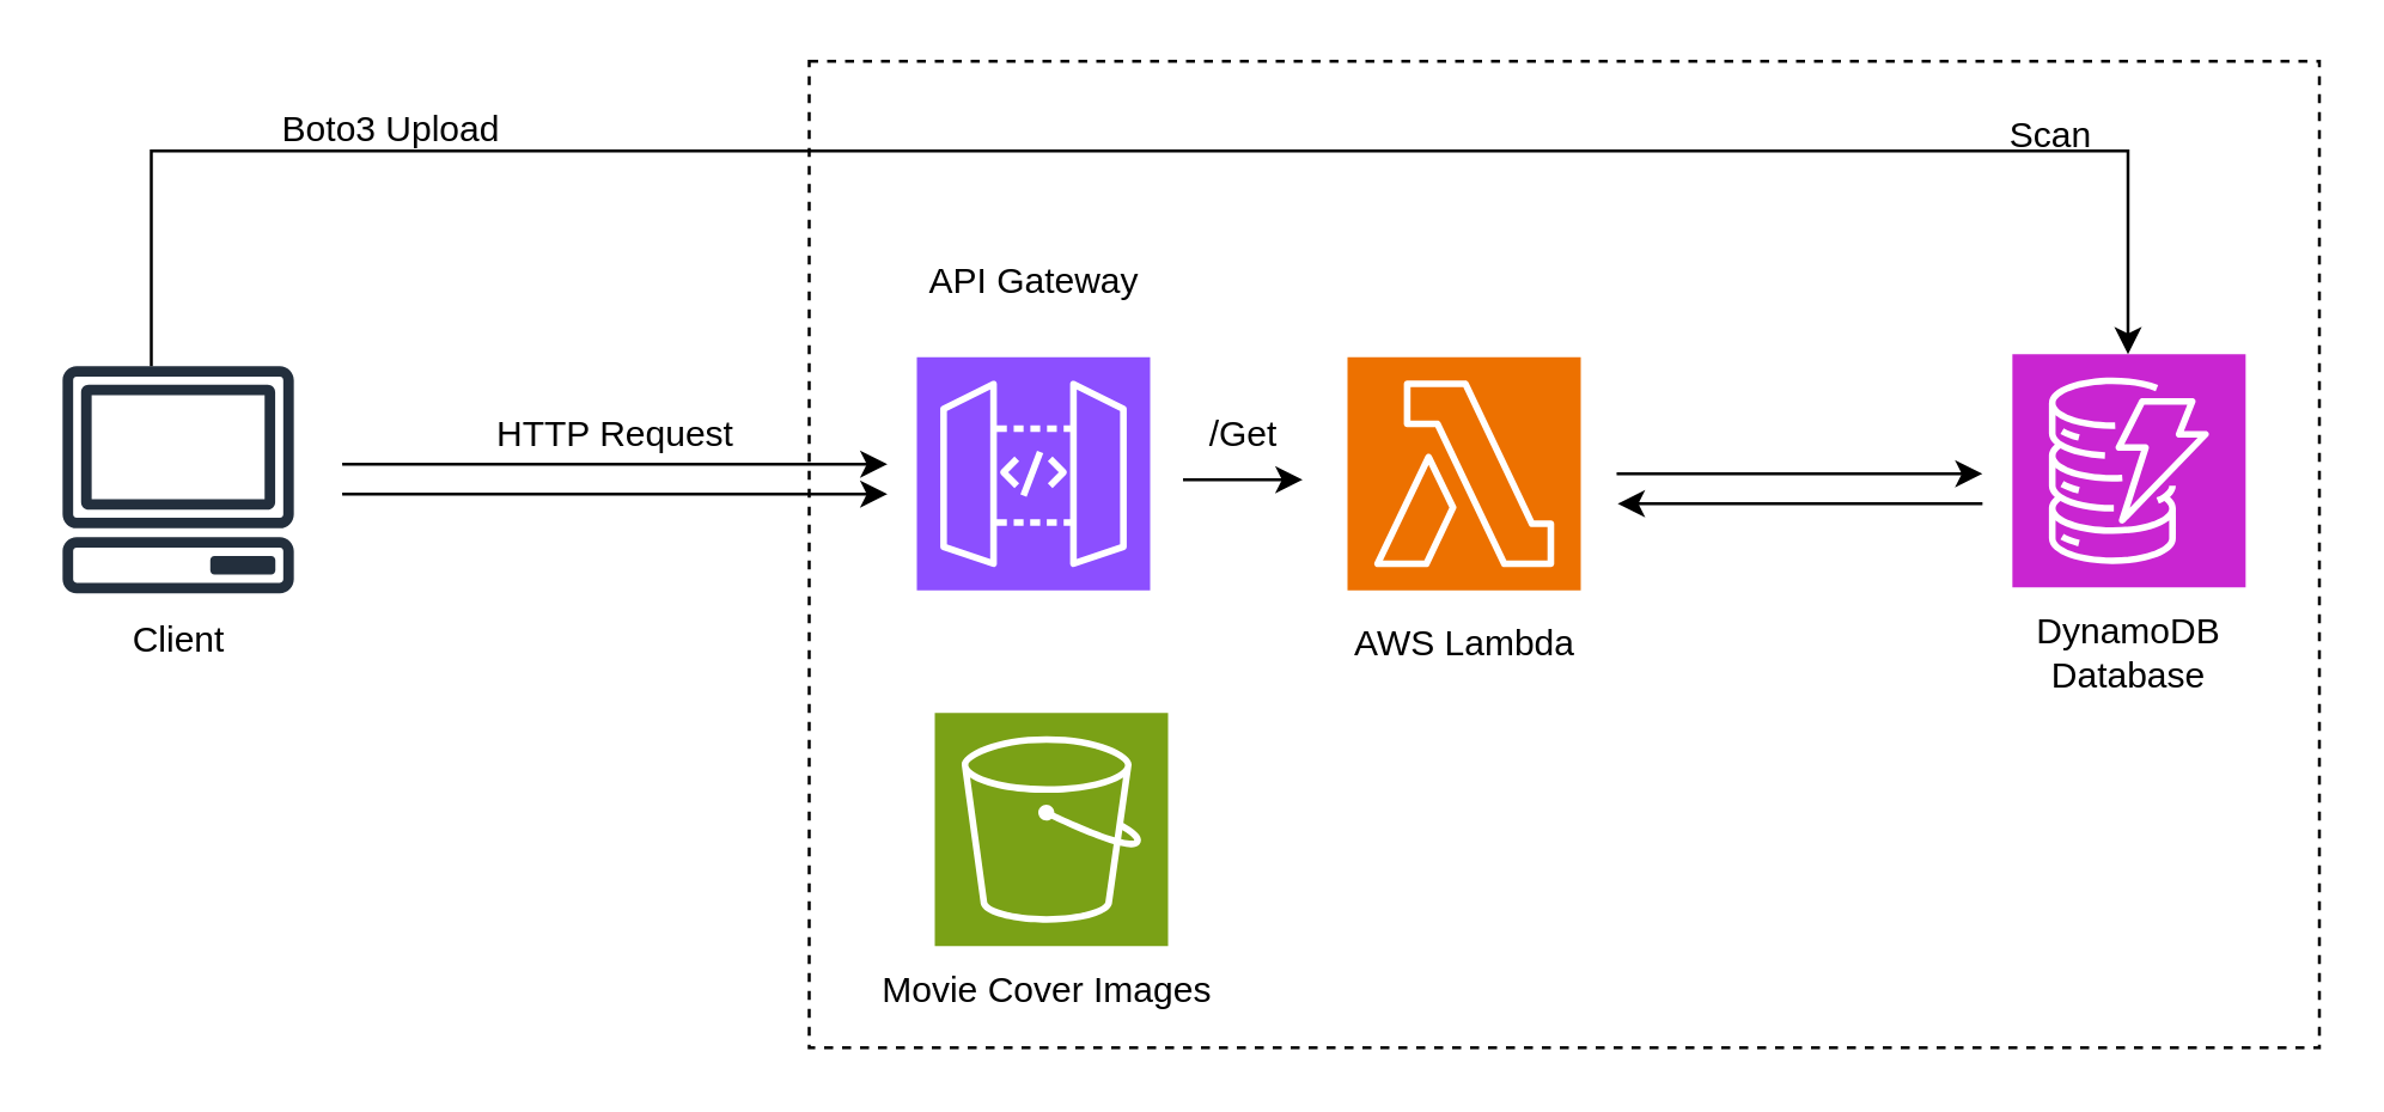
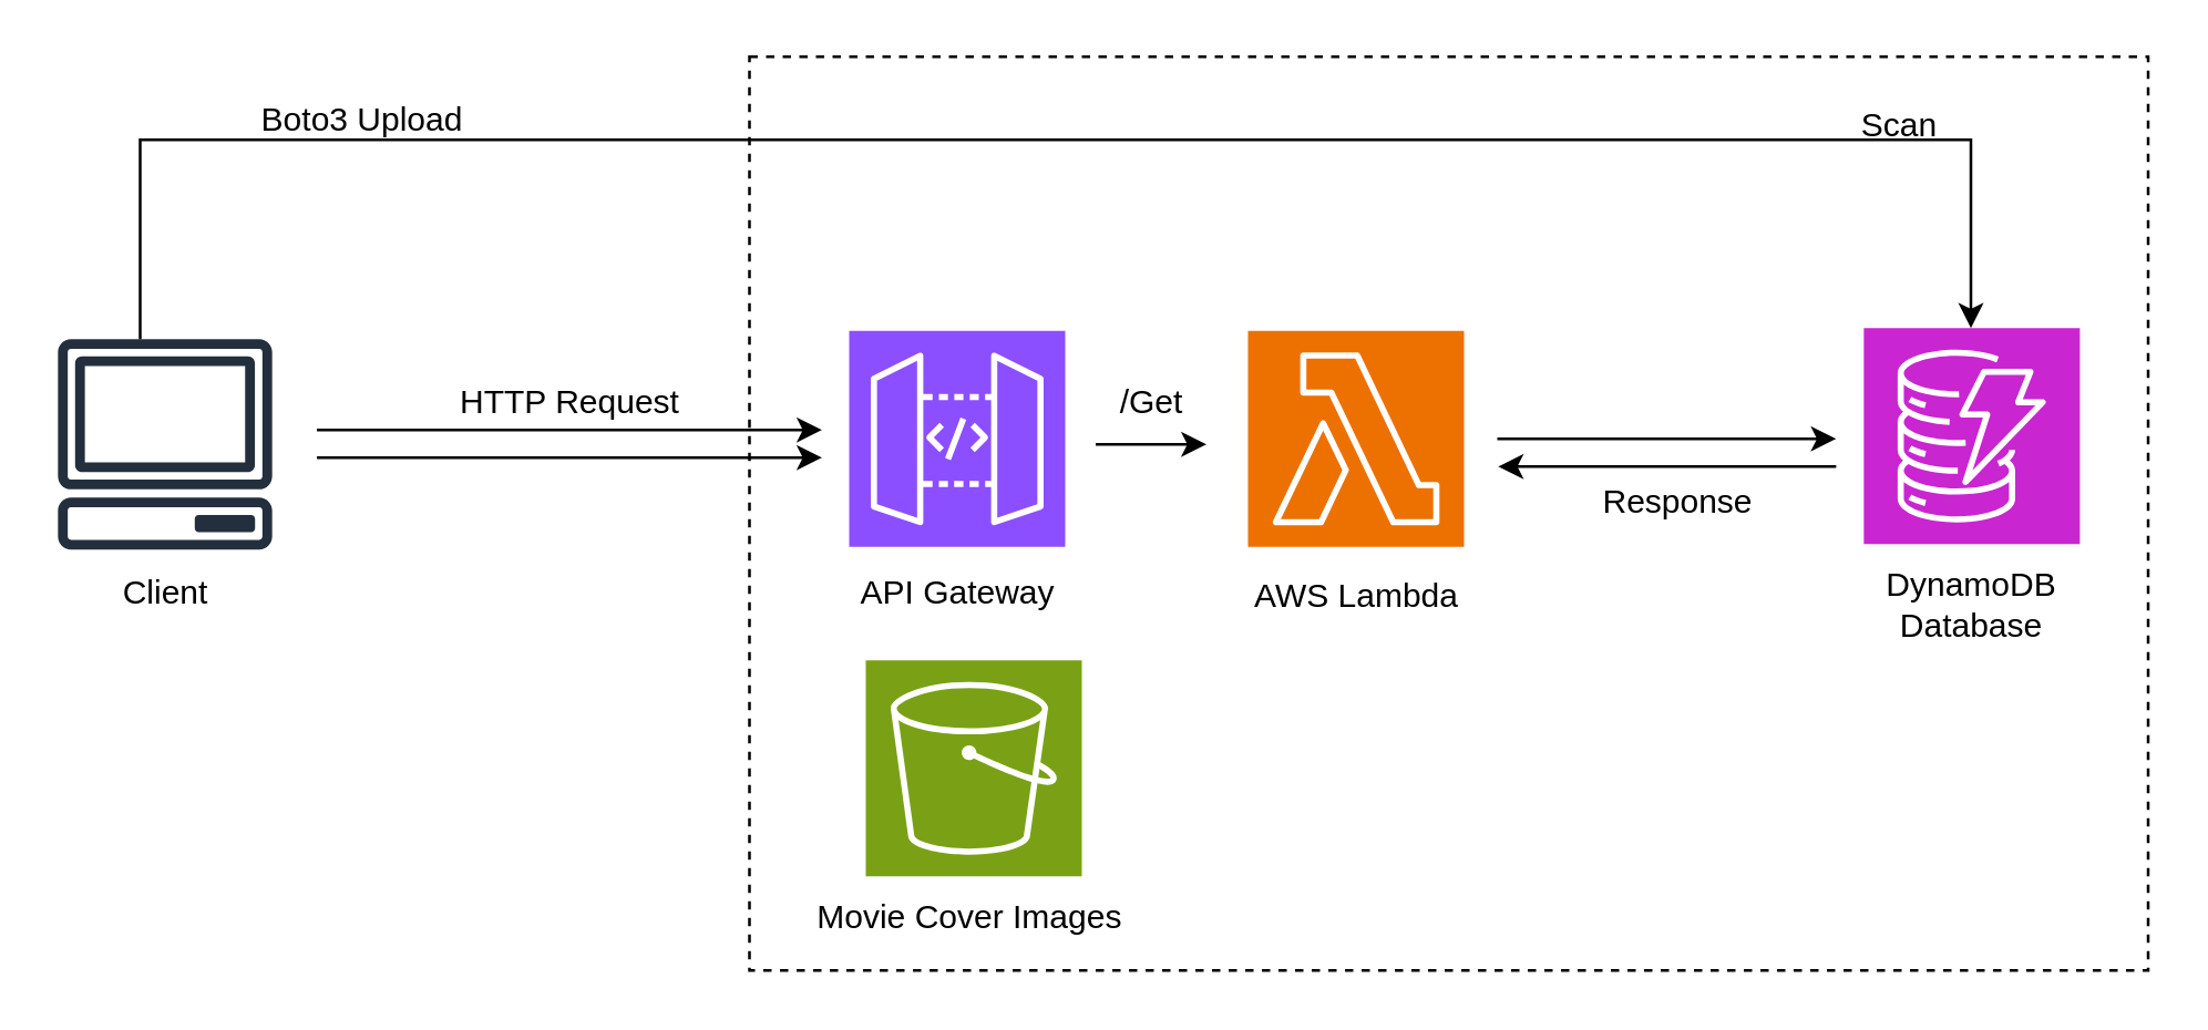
  <mxCell id="0" />
  <mxCell id="1" parent="0" />
  <mxCell id="2" value="" style="rounded=0;whiteSpace=wrap;html=1;gradientColor=none;strokeWidth=1;fillColor=none;dashed=1;" vertex="1" parent="1"><mxGeometry x="270" y="20" width="505" height="330" as="geometry" /></mxCell>
  <mxCell id="3" value="" style="sketch=0;outlineConnect=0;fontColor=#232F3E;gradientColor=none;fillColor=#232F3D;strokeColor=none;dashed=0;verticalLabelPosition=bottom;verticalAlign=top;align=center;html=1;fontSize=12;fontStyle=0;aspect=fixed;pointerEvents=1;shape=mxgraph.aws4.client;" vertex="1" parent="1"><mxGeometry x="20" y="122" width="78" height="76" as="geometry" /></mxCell>
  <mxCell id="4" value="" style="endArrow=classic;html=1;rounded=0;" edge="1" parent="1"><mxGeometry width="50" height="50" relative="1" as="geometry"><mxPoint x="113.83" y="154.8" as="sourcePoint" /><mxPoint x="296.17" y="154.8" as="targetPoint" /></mxGeometry></mxCell>
  <mxCell id="5" value="" style="sketch=0;points=[[0,0,0],[0.25,0,0],[0.5,0,0],[0.75,0,0],[1,0,0],[0,1,0],[0.25,1,0],[0.5,1,0],[0.75,1,0],[1,1,0],[0,0.25,0],[0,0.5,0],[0,0.75,0],[1,0.25,0],[1,0.5,0],[1,0.75,0]];outlineConnect=0;fontColor=#232F3E;fillColor=#8C4FFF;strokeColor=#ffffff;dashed=0;verticalLabelPosition=bottom;verticalAlign=top;align=center;html=1;fontSize=12;fontStyle=0;aspect=fixed;shape=mxgraph.aws4.resourceIcon;resIcon=mxgraph.aws4.api_gateway;" vertex="1" parent="1"><mxGeometry x="306" y="119" width="78" height="78" as="geometry" /></mxCell>
  <mxCell id="6" value="" style="sketch=0;points=[[0,0,0],[0.25,0,0],[0.5,0,0],[0.75,0,0],[1,0,0],[0,1,0],[0.25,1,0],[0.5,1,0],[0.75,1,0],[1,1,0],[0,0.25,0],[0,0.5,0],[0,0.75,0],[1,0.25,0],[1,0.5,0],[1,0.75,0]];outlineConnect=0;fontColor=#232F3E;fillColor=#ED7100;strokeColor=#ffffff;dashed=0;verticalLabelPosition=bottom;verticalAlign=top;align=center;html=1;fontSize=12;fontStyle=0;aspect=fixed;shape=mxgraph.aws4.resourceIcon;resIcon=mxgraph.aws4.lambda;" vertex="1" parent="1"><mxGeometry x="450" y="119" width="78" height="78" as="geometry" /></mxCell>
  <mxCell id="7" value="" style="sketch=0;points=[[0,0,0],[0.25,0,0],[0.5,0,0],[0.75,0,0],[1,0,0],[0,1,0],[0.25,1,0],[0.5,1,0],[0.75,1,0],[1,1,0],[0,0.25,0],[0,0.5,0],[0,0.75,0],[1,0.25,0],[1,0.5,0],[1,0.75,0]];outlineConnect=0;fontColor=#232F3E;fillColor=#C925D1;strokeColor=#ffffff;dashed=0;verticalLabelPosition=bottom;verticalAlign=top;align=center;html=1;fontSize=12;fontStyle=0;aspect=fixed;shape=mxgraph.aws4.resourceIcon;resIcon=mxgraph.aws4.dynamodb;" vertex="1" parent="1"><mxGeometry x="672.34" y="118" width="78" height="78" as="geometry" /></mxCell>
  <mxCell id="8" value="" style="endArrow=classic;html=1;rounded=0;" edge="1" parent="1"><mxGeometry width="50" height="50" relative="1" as="geometry"><mxPoint x="540.005" y="158" as="sourcePoint" /><mxPoint x="662.34" y="158" as="targetPoint" /></mxGeometry></mxCell>
  <mxCell id="9" value="" style="endArrow=classic;html=1;rounded=0;" edge="1" parent="1"><mxGeometry width="50" height="50" relative="1" as="geometry"><mxPoint x="662.34" y="168" as="sourcePoint" /><mxPoint x="540.34" y="168" as="targetPoint" /></mxGeometry></mxCell>
- <mxCell id="10" value="API Gateway" style="text;html=1;align=center;verticalAlign=middle;resizable=0;points=[];autosize=1;strokeColor=none;fillColor=none;" vertex="1" parent="1"><mxGeometry x="300" y="79" width="90" height="30" as="geometry" /></mxCell>
+ <mxCell id="10" value="API Gateway" style="text;html=1;align=center;verticalAlign=middle;resizable=0;points=[];autosize=1;strokeColor=none;fillColor=none;" vertex="1" parent="1"><mxGeometry x="300" y="199" width="90" height="30" as="geometry" /></mxCell>
  <mxCell id="11" value="AWS Lambda" style="text;html=1;align=center;verticalAlign=middle;resizable=0;points=[];autosize=1;strokeColor=none;fillColor=none;" vertex="1" parent="1"><mxGeometry x="439" y="200" width="100" height="30" as="geometry" /></mxCell>
  <mxCell id="12" value="DynamoDB&lt;br&gt;Database" style="text;html=1;align=center;verticalAlign=middle;resizable=0;points=[];autosize=1;strokeColor=none;fillColor=none;" vertex="1" parent="1"><mxGeometry x="671.34" y="198" width="80" height="40" as="geometry" /></mxCell>
  <mxCell id="13" value="Client" style="text;html=1;align=center;verticalAlign=middle;resizable=0;points=[];autosize=1;strokeColor=none;fillColor=none;" vertex="1" parent="1"><mxGeometry x="34" y="199" width="50" height="30" as="geometry" /></mxCell>
  <mxCell id="14" value="" style="endArrow=classic;html=1;rounded=0;" edge="1" parent="1"><mxGeometry width="50" height="50" relative="1" as="geometry"><mxPoint x="395" y="160" as="sourcePoint" /><mxPoint x="435" y="160" as="targetPoint" /></mxGeometry></mxCell>
  <mxCell id="15" value="HTTP Request" style="text;html=1;align=center;verticalAlign=middle;resizable=0;points=[];autosize=1;strokeColor=none;fillColor=none;" vertex="1" parent="1"><mxGeometry x="155" y="130" width="100" height="30" as="geometry" /></mxCell>
  <mxCell id="16" value="" style="endArrow=classic;html=1;rounded=0;" edge="1" parent="1"><mxGeometry width="50" height="50" relative="1" as="geometry"><mxPoint x="113.83" y="164.8" as="sourcePoint" /><mxPoint x="296.17" y="164.8" as="targetPoint" /></mxGeometry></mxCell>
  <mxCell id="17" value="/Get" style="text;html=1;align=center;verticalAlign=middle;resizable=0;points=[];autosize=1;strokeColor=none;fillColor=none;" vertex="1" parent="1"><mxGeometry x="390" y="130" width="50" height="30" as="geometry" /></mxCell>
  <mxCell id="18" value="Scan" style="text;html=1;align=center;verticalAlign=middle;resizable=0;points=[];autosize=1;strokeColor=none;fillColor=none;" vertex="1" parent="1"><mxGeometry x="660" y="30" width="50" height="30" as="geometry" /></mxCell>
+ <mxCell id="19" value="Response" style="text;html=1;align=center;verticalAlign=middle;resizable=0;points=[];autosize=1;strokeColor=none;fillColor=none;" vertex="1" parent="1"><mxGeometry x="565" y="166" width="80" height="30" as="geometry" /></mxCell>
  <mxCell id="20" value="" style="sketch=0;points=[[0,0,0],[0.25,0,0],[0.5,0,0],[0.75,0,0],[1,0,0],[0,1,0],[0.25,1,0],[0.5,1,0],[0.75,1,0],[1,1,0],[0,0.25,0],[0,0.5,0],[0,0.75,0],[1,0.25,0],[1,0.5,0],[1,0.75,0]];outlineConnect=0;fontColor=#232F3E;fillColor=#7AA116;strokeColor=#ffffff;dashed=0;verticalLabelPosition=bottom;verticalAlign=top;align=center;html=1;fontSize=12;fontStyle=0;aspect=fixed;shape=mxgraph.aws4.resourceIcon;resIcon=mxgraph.aws4.s3;" vertex="1" parent="1"><mxGeometry x="312" y="238" width="78" height="78" as="geometry" /></mxCell>
  <mxCell id="21" value="Movie Cover Images&amp;nbsp;" style="text;html=1;align=center;verticalAlign=middle;resizable=0;points=[];autosize=1;strokeColor=none;fillColor=none;" vertex="1" parent="1"><mxGeometry x="281" y="316" width="140" height="30" as="geometry" /></mxCell>
  <mxCell id="22" value="" style="endArrow=classic;html=1;rounded=0;edgeStyle=orthogonalEdgeStyle;" edge="1" parent="1" source="3" target="7"><mxGeometry width="50" height="50" relative="1" as="geometry"><mxPoint x="73" y="100" as="sourcePoint" /><mxPoint x="123" y="50" as="targetPoint" /><Array as="points"><mxPoint x="50" y="50" /><mxPoint x="711" y="50" /></Array></mxGeometry></mxCell>
  <mxCell id="23" value="Boto3 Upload" style="text;html=1;align=center;verticalAlign=middle;resizable=0;points=[];autosize=1;strokeColor=none;fillColor=none;" vertex="1" parent="1"><mxGeometry x="80" y="28" width="100" height="30" as="geometry" /></mxCell>
